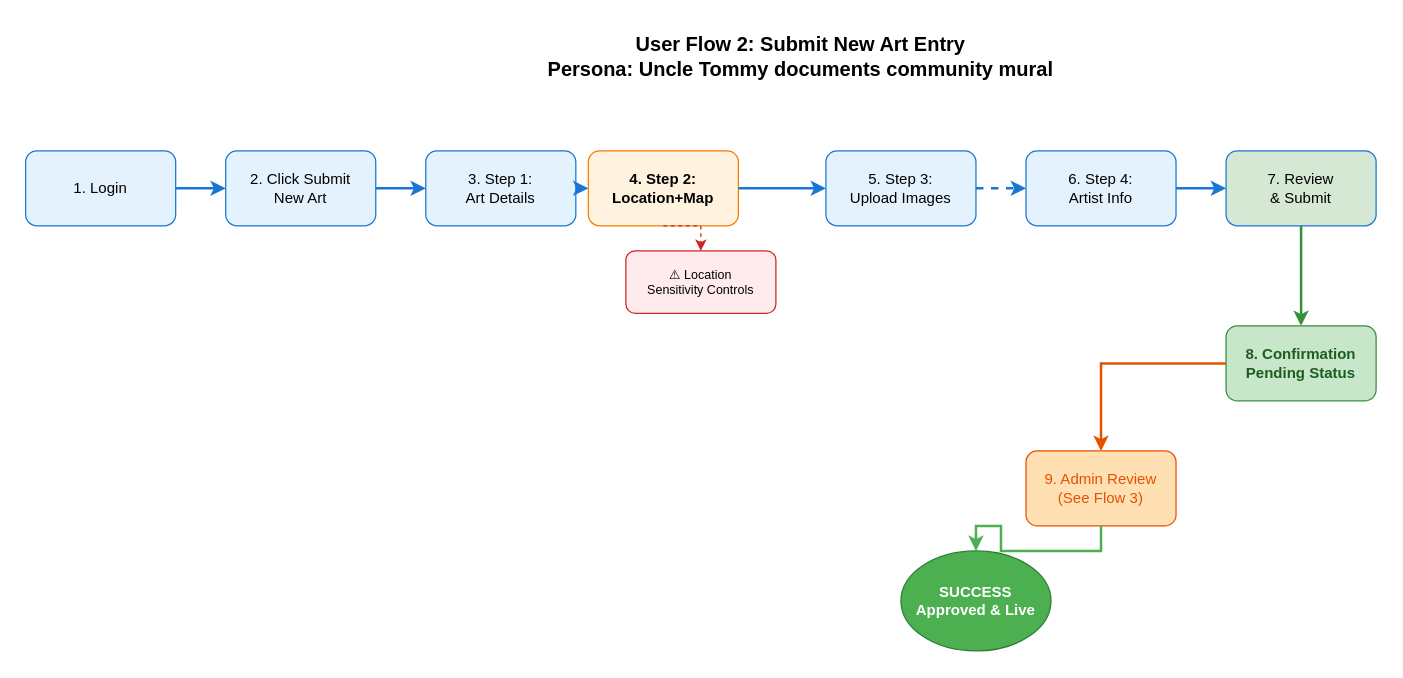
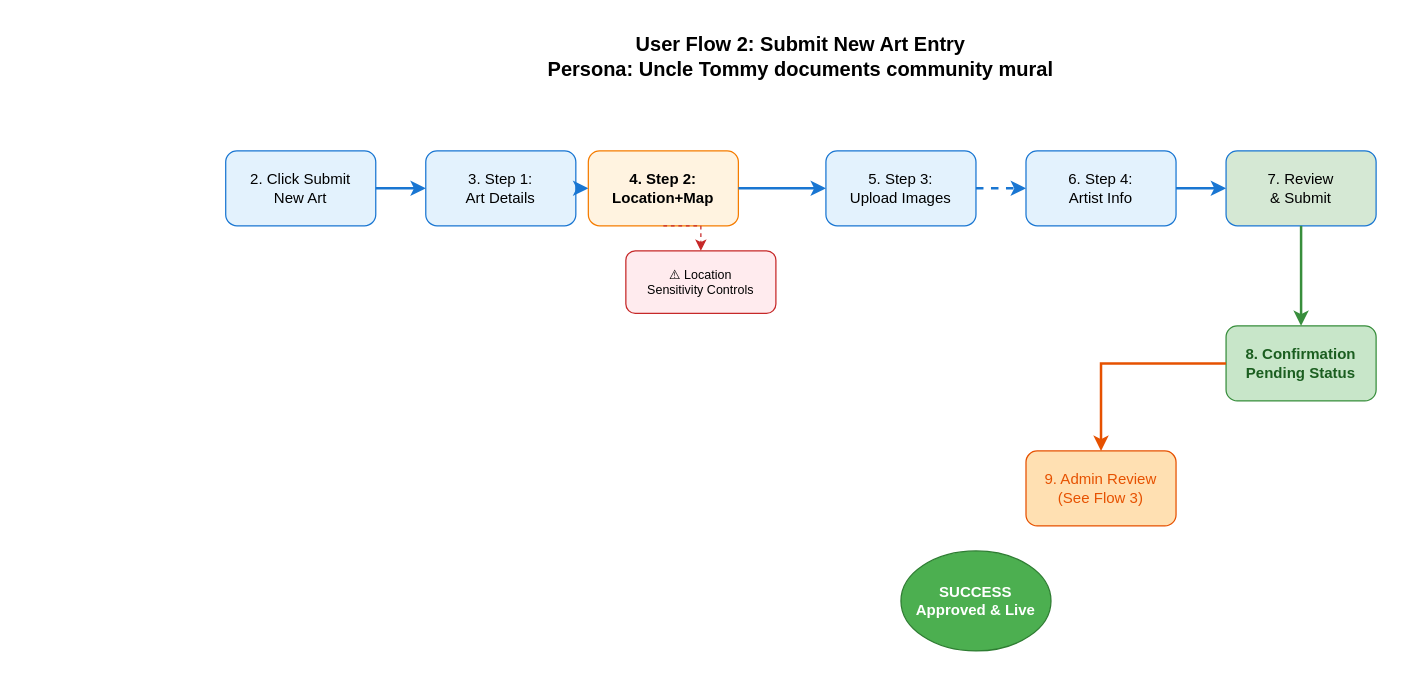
  <mxCell id="0" />
  <mxCell id="1" parent="0" />
  <mxCell id="2" value="User Flow 2: Submit New Art Entry&#10;Persona: Uncle Tommy documents community mural" style="text;html=1;strokeColor=none;fillColor=none;align=center;verticalAlign=middle;whiteSpace=wrap;rounded=0;fontSize=16;fontStyle=1" vertex="1" parent="1"><mxGeometry x="340" y="20" width="600" height="50" as="geometry" /></mxCell>
- <mxCell id="3" value="1. Login" style="rounded=1;whiteSpace=wrap;html=1;fillColor=#E3F2FD;strokeColor=#1976D2;" vertex="1" parent="1"><mxGeometry x="20" y="120" width="120" height="60" as="geometry" /></mxCell>
  <mxCell id="4" value="2. Click Submit&#10;New Art" style="rounded=1;whiteSpace=wrap;html=1;fillColor=#E3F2FD;strokeColor=#1976D2;" vertex="1" parent="1"><mxGeometry x="180" y="120" width="120" height="60" as="geometry" /></mxCell>
  <mxCell id="5" value="3. Step 1:&#10;Art Details" style="rounded=1;whiteSpace=wrap;html=1;fillColor=#E3F2FD;strokeColor=#1976D2;" vertex="1" parent="1"><mxGeometry x="340" y="120" width="120" height="60" as="geometry" /></mxCell>
  <mxCell id="6" value="4. Step 2:&#10;Location+Map" style="rounded=1;whiteSpace=wrap;html=1;fillColor=#FFF3E0;strokeColor=#F57C00;fontStyle=1" vertex="1" parent="1"><mxGeometry x="470" y="120" width="120" height="60" as="geometry" /></mxCell>
  <mxCell id="7" value="⚠️ Location&#10;Sensitivity Controls" style="rounded=1;whiteSpace=wrap;html=1;fillColor=#FFEBEE;strokeColor=#C62828;fontSize=10;" vertex="1" parent="1"><mxGeometry x="500" y="200" width="120" height="50" as="geometry" /></mxCell>
  <mxCell id="8" value="5. Step 3:&#10;Upload Images" style="rounded=1;whiteSpace=wrap;html=1;fillColor=#E3F2FD;strokeColor=#1976D2;" vertex="1" parent="1"><mxGeometry x="660" y="120" width="120" height="60" as="geometry" /></mxCell>
  <mxCell id="9" value="6. Step 4:&#10;Artist Info" style="rounded=1;whiteSpace=wrap;html=1;fillColor=#E3F2FD;strokeColor=#1976D2;" vertex="1" parent="1"><mxGeometry x="820" y="120" width="120" height="60" as="geometry" /></mxCell>
  <mxCell id="10" value="7. Review&#10;&amp; Submit" style="rounded=1;whiteSpace=wrap;html=1;fillColor=#d5e8d4;strokeColor=#1976D2;" vertex="1" parent="1"><mxGeometry x="980" y="120" width="120" height="60" as="geometry" /></mxCell>
  <mxCell id="11" value="8. Confirmation&#10;Pending Status" style="rounded=1;whiteSpace=wrap;html=1;fillColor=#C8E6C9;strokeColor=#388E3C;fontColor=#1B5E20;fontStyle=1" vertex="1" parent="1"><mxGeometry x="980" y="260" width="120" height="60" as="geometry" /></mxCell>
  <mxCell id="12" value="9. Admin Review&#10;(See Flow 3)" style="rounded=1;whiteSpace=wrap;html=1;fillColor=#FFE0B2;strokeColor=#E65100;fontColor=#E65100;" vertex="1" parent="1"><mxGeometry x="820" y="360" width="120" height="60" as="geometry" /></mxCell>
  <mxCell id="13" value="SUCCESS&#10;Approved &amp; Live" style="ellipse;whiteSpace=wrap;html=1;fillColor=#4CAF50;strokeColor=#2E7D32;fontColor=#FFFFFF;fontStyle=1" vertex="1" parent="1"><mxGeometry x="720" y="440" width="120" height="80" as="geometry" /></mxCell>
- <mxCell id="14" style="edgeStyle=orthogonalEdgeStyle;rounded=0;orthogonalLoop=1;jettySize=auto;html=1;exitX=1;exitY=0.5;exitDx=0;exitDy=0;entryX=0;entryY=0.5;entryDx=0;entryDy=0;strokeWidth=2;strokeColor=#1976D2;" edge="1" parent="1" source="3" target="4"><mxGeometry relative="1" as="geometry" /></mxCell>
  <mxCell id="15" style="edgeStyle=orthogonalEdgeStyle;rounded=0;orthogonalLoop=1;jettySize=auto;html=1;exitX=1;exitY=0.5;exitDx=0;exitDy=0;entryX=0;entryY=0.5;entryDx=0;entryDy=0;strokeWidth=2;strokeColor=#1976D2;" edge="1" parent="1" source="4" target="5"><mxGeometry relative="1" as="geometry" /></mxCell>
  <mxCell id="16" style="edgeStyle=orthogonalEdgeStyle;rounded=0;orthogonalLoop=1;jettySize=auto;html=1;exitX=1;exitY=0.5;exitDx=0;exitDy=0;entryX=0;entryY=0.5;entryDx=0;entryDy=0;strokeWidth=2;strokeColor=#1976D2;" edge="1" parent="1" source="5" target="6"><mxGeometry relative="1" as="geometry" /></mxCell>
  <mxCell id="17" style="edgeStyle=orthogonalEdgeStyle;rounded=0;orthogonalLoop=1;jettySize=auto;html=1;exitX=1;exitY=0.5;exitDx=0;exitDy=0;entryX=0;entryY=0.5;entryDx=0;entryDy=0;strokeWidth=2;strokeColor=#1976D2;" edge="1" parent="1" source="6" target="8"><mxGeometry relative="1" as="geometry" /></mxCell>
  <mxCell id="18" style="edgeStyle=orthogonalEdgeStyle;rounded=0;orthogonalLoop=1;jettySize=auto;html=1;exitX=1;exitY=0.5;exitDx=0;exitDy=0;entryX=0;entryY=0.5;entryDx=0;entryDy=0;strokeWidth=2;strokeColor=#1976D2;dashed=1;" edge="1" parent="1" source="8" target="9"><mxGeometry relative="1" as="geometry" /></mxCell>
  <mxCell id="19" style="edgeStyle=orthogonalEdgeStyle;rounded=0;orthogonalLoop=1;jettySize=auto;html=1;exitX=1;exitY=0.5;exitDx=0;exitDy=0;entryX=0;entryY=0.5;entryDx=0;entryDy=0;strokeWidth=2;strokeColor=#1976D2;" edge="1" parent="1" source="9" target="10"><mxGeometry relative="1" as="geometry" /></mxCell>
  <mxCell id="20" style="edgeStyle=orthogonalEdgeStyle;rounded=0;orthogonalLoop=1;jettySize=auto;html=1;exitX=0.5;exitY=1;exitDx=0;exitDy=0;entryX=0.5;entryY=0;entryDx=0;entryDy=0;strokeWidth=2;strokeColor=#388E3C;" edge="1" parent="1" source="10" target="11"><mxGeometry relative="1" as="geometry" /></mxCell>
  <mxCell id="21" style="edgeStyle=orthogonalEdgeStyle;rounded=0;orthogonalLoop=1;jettySize=auto;html=1;exitX=0;exitY=0.5;exitDx=0;exitDy=0;entryX=0.5;entryY=0;entryDx=0;entryDy=0;strokeWidth=2;strokeColor=#E65100;" edge="1" parent="1" source="11" target="12"><mxGeometry relative="1" as="geometry" /></mxCell>
- <mxCell id="22" style="edgeStyle=orthogonalEdgeStyle;rounded=0;orthogonalLoop=1;jettySize=auto;html=1;exitX=0.5;exitY=1;exitDx=0;exitDy=0;entryX=0.5;entryY=0;entryDx=0;entryDy=0;strokeWidth=2;strokeColor=#4CAF50;" edge="1" parent="1" source="12" target="13"><mxGeometry relative="1" as="geometry" /></mxCell>
  <mxCell id="23" style="edgeStyle=orthogonalEdgeStyle;rounded=0;orthogonalLoop=1;jettySize=auto;html=1;exitX=0.5;exitY=1;exitDx=0;exitDy=0;entryX=0.5;entryY=0;entryDx=0;entryDy=0;strokeWidth=1;strokeColor=#C62828;dashed=1;" edge="1" parent="1" source="6" target="7"><mxGeometry relative="1" as="geometry" /></mxCell>
